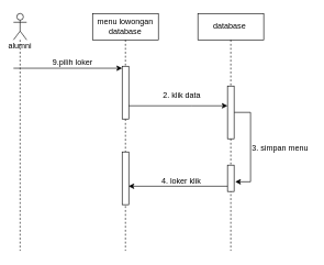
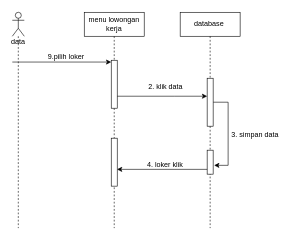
  <mxCell id="0" />
  <mxCell id="1" parent="0" />
  <mxCell id="2" value="" style="endArrow=classic;html=1;rounded=0;exitX=-0.25;exitY=0.8;exitDx=0;exitDy=0;exitPerimeter=0;" parent="1" edge="1"><mxGeometry width="50" height="50" relative="1" as="geometry"><mxPoint x="347.5" y="282" as="sourcePoint" /><mxPoint x="194.667" y="282" as="targetPoint" /></mxGeometry></mxCell>
  <mxCell id="3" value="4. loker klik" style="text;html=1;strokeColor=none;fillColor=none;align=center;verticalAlign=middle;whiteSpace=wrap;rounded=0;" parent="1" vertex="1"><mxGeometry x="200" y="260" width="150" height="30" as="geometry" /></mxCell>
  <mxCell id="4" value="" style="endArrow=classic;html=1;rounded=0;" parent="1" edge="1"><mxGeometry width="50" height="50" relative="1" as="geometry"><mxPoint x="190" y="160" as="sourcePoint" /><mxPoint x="345" y="160" as="targetPoint" /><Array as="points"><mxPoint x="290" y="160" /></Array></mxGeometry></mxCell>
- <mxCell id="5" value="menu lowongan database" style="shape=umlLifeline;perimeter=lifelinePerimeter;whiteSpace=wrap;html=1;container=1;collapsible=0;recursiveResize=0;outlineConnect=0;" parent="1" vertex="1"><mxGeometry x="140" y="20" width="100" height="360" as="geometry" /></mxCell>
+ <mxCell id="5" value="menu lowongan kerja" style="shape=umlLifeline;perimeter=lifelinePerimeter;whiteSpace=wrap;html=1;container=1;collapsible=0;recursiveResize=0;outlineConnect=0;" parent="1" vertex="1"><mxGeometry x="140" y="20" width="100" height="360" as="geometry" /></mxCell>
  <mxCell id="6" value="" style="html=1;points=[];perimeter=orthogonalPerimeter;" parent="5" vertex="1"><mxGeometry x="45" y="80" width="10" height="80" as="geometry" /></mxCell>
  <mxCell id="7" value="" style="html=1;points=[];perimeter=orthogonalPerimeter;" parent="5" vertex="1"><mxGeometry x="45" y="210" width="10" height="80" as="geometry" /></mxCell>
  <mxCell id="8" value="database&amp;nbsp;" style="shape=umlLifeline;perimeter=lifelinePerimeter;whiteSpace=wrap;html=1;container=1;collapsible=0;recursiveResize=0;outlineConnect=0;" parent="1" vertex="1"><mxGeometry x="300" y="20" width="100" height="360" as="geometry" /></mxCell>
  <mxCell id="9" value="" style="edgeStyle=orthogonalEdgeStyle;rounded=0;orthogonalLoop=1;jettySize=auto;html=1;entryX=1.167;entryY=0.633;entryDx=0;entryDy=0;entryPerimeter=0;" parent="8" source="10" target="11" edge="1"><mxGeometry relative="1" as="geometry"><mxPoint x="80" y="150" as="targetPoint" /><Array as="points"><mxPoint x="80" y="150" /><mxPoint x="80" y="255" /></Array></mxGeometry></mxCell>
  <mxCell id="10" value="" style="html=1;points=[];perimeter=orthogonalPerimeter;" parent="8" vertex="1"><mxGeometry x="45" y="110" width="10" height="80" as="geometry" /></mxCell>
  <mxCell id="11" value="" style="html=1;points=[];perimeter=orthogonalPerimeter;" parent="8" vertex="1"><mxGeometry x="45" y="230" width="10" height="40" as="geometry" /></mxCell>
- <mxCell id="12" value="alumni" style="shape=umlLifeline;participant=umlActor;perimeter=lifelinePerimeter;whiteSpace=wrap;html=1;container=1;collapsible=0;recursiveResize=0;verticalAlign=top;spacingTop=36;outlineConnect=0;" parent="1" vertex="1"><mxGeometry x="20" y="20" width="20" height="360" as="geometry" /></mxCell>
+ <mxCell id="12" value="data" style="shape=umlLifeline;participant=umlActor;perimeter=lifelinePerimeter;whiteSpace=wrap;html=1;container=1;collapsible=0;recursiveResize=0;verticalAlign=top;spacingTop=36;outlineConnect=0;" parent="1" vertex="1"><mxGeometry x="20" y="20" width="20" height="360" as="geometry" /></mxCell>
  <mxCell id="13" value="" style="endArrow=classic;html=1;rounded=0;" parent="1" target="6" edge="1"><mxGeometry width="50" height="50" relative="1" as="geometry"><mxPoint x="20" y="103" as="sourcePoint" /><mxPoint x="270" y="170" as="targetPoint" /></mxGeometry></mxCell>
  <mxCell id="14" value="2. klik data&amp;nbsp;" style="text;html=1;strokeColor=none;fillColor=none;align=center;verticalAlign=middle;whiteSpace=wrap;rounded=0;" parent="1" vertex="1"><mxGeometry x="215" y="130" width="125" height="30" as="geometry" /></mxCell>
- <mxCell id="15" value="3. simpan menu" style="text;html=1;strokeColor=none;fillColor=none;align=center;verticalAlign=middle;whiteSpace=wrap;rounded=0;" parent="1" vertex="1"><mxGeometry x="380" y="210" width="90" height="30" as="geometry" /></mxCell>
+ <mxCell id="15" value="3. simpan data" style="text;html=1;strokeColor=none;fillColor=none;align=center;verticalAlign=middle;whiteSpace=wrap;rounded=0;" parent="1" vertex="1"><mxGeometry x="380" y="210" width="90" height="30" as="geometry" /></mxCell>
  <mxCell id="16" value="9.pilih loker" style="text;html=1;strokeColor=none;fillColor=none;align=center;verticalAlign=middle;whiteSpace=wrap;rounded=0;" vertex="1" parent="1"><mxGeometry x="70" y="80" width="80" height="30" as="geometry" /></mxCell>
